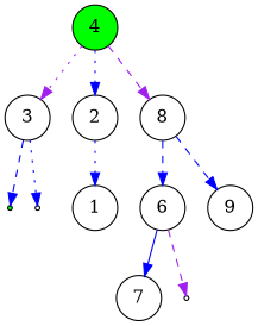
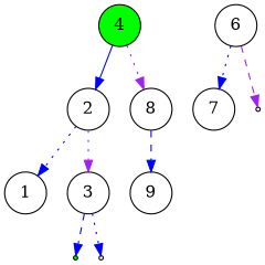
  digraph {
    ordering=out
    node [shape=circle]
    edge [color=blue style=dashed]
    n1 [label=1]
    n2 [label=2]
    n3 [fillcolor=white label=3 style=filled]
    3 [fillcolor=green shape=point]
    A [fillcolor=white shape=point]
    n6 [fillcolor=green label=4 style=filled]
    n7 [label=8]
    n8 [fillcolor=white label=6 style=filled]
    n9 [label=9]
    n10 [label=7]
    B [fillcolor=white shape=point]
    n2 -> n1 [style=dotted]
-   n6 -> n3 [color=purple style=dotted]
+   n2 -> n3 [color=purple style=dotted]
    n3 -> 3
    n3 -> A [style=dotted]
-   n6 -> n2 [style=dotted]
-   n6 -> n7 [color=purple]
-   n7 -> n8
+   n6 -> n2 [style=solid]
+   n6 -> n7 [color=purple style=dotted]
    n7 -> n9
-   n8 -> n10 [style=solid]
+   n8 -> n10 [style=dotted]
    n8 -> B [color=purple]
  }
